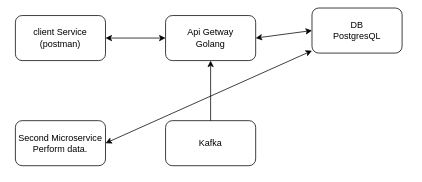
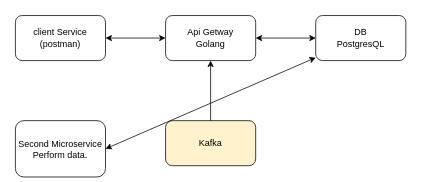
  <mxCell id="0" />
  <mxCell id="1" parent="0" />
  <mxCell id="2" value="client Service&lt;div&gt;(postman)&lt;/div&gt;" style="rounded=1;whiteSpace=wrap;html=1;" vertex="1" parent="1"><mxGeometry x="20" y="20" width="120" height="60" as="geometry" /></mxCell>
  <mxCell id="3" value="Api Getway&lt;div&gt;Golang&lt;/div&gt;" style="whiteSpace=wrap;html=1;rounded=1;" vertex="1" parent="1"><mxGeometry x="220" y="20" width="120" height="60" as="geometry" /></mxCell>
  <mxCell id="4" value="" style="endArrow=classic;startArrow=classic;html=1;rounded=0;exitX=1;exitY=0.5;exitDx=0;exitDy=0;entryX=0;entryY=0.5;entryDx=0;entryDy=0;" edge="1" parent="1" source="2" target="3"><mxGeometry width="50" height="50" relative="1" as="geometry"><mxPoint x="190" y="260" as="sourcePoint" /><mxPoint x="240" y="210" as="targetPoint" /></mxGeometry></mxCell>
- <mxCell id="5" value="DB&lt;br&gt;&lt;div&gt;PostgresQL&lt;/div&gt;" style="whiteSpace=wrap;html=1;rounded=1;" vertex="1" parent="1"><mxGeometry x="415" y="10" width="120" height="60" as="geometry" /></mxCell>
+ <mxCell id="5" value="DB&lt;br&gt;&lt;div&gt;PostgresQL&lt;/div&gt;" style="whiteSpace=wrap;html=1;rounded=1;" vertex="1" parent="1"><mxGeometry x="420" y="20" width="120" height="60" as="geometry" /></mxCell>
  <mxCell id="6" value="" style="endArrow=classic;startArrow=classic;html=1;rounded=0;exitX=1;exitY=0.5;exitDx=0;exitDy=0;entryX=0;entryY=0.5;entryDx=0;entryDy=0;" edge="1" parent="1" source="3" target="5"><mxGeometry width="50" height="50" relative="1" as="geometry"><mxPoint x="150" y="60" as="sourcePoint" /><mxPoint x="230" y="60" as="targetPoint" /></mxGeometry></mxCell>
- <mxCell id="7" value="Kafka" style="whiteSpace=wrap;html=1;rounded=1;" vertex="1" parent="1"><mxGeometry x="220" y="160" width="120" height="60" as="geometry" /></mxCell>
+ <mxCell id="7" value="Kafka" style="whiteSpace=wrap;html=1;rounded=1;fillColor=#fff2cc;" vertex="1" parent="1"><mxGeometry x="220" y="160" width="120" height="60" as="geometry" /></mxCell>
  <mxCell id="8" value="" style="endArrow=none;startArrow=classic;html=1;rounded=0;exitX=0.5;exitY=1;exitDx=0;exitDy=0;entryX=0.5;entryY=0;entryDx=0;entryDy=0;" edge="1" parent="1" source="3" target="7"><mxGeometry width="50" height="50" relative="1" as="geometry"><mxPoint x="270" y="110" as="sourcePoint" /><mxPoint x="350" y="110" as="targetPoint" /></mxGeometry></mxCell>
- <mxCell id="9" value="Second Microservice&lt;br/&gt;&lt;div&gt;Perform data.&lt;/div&gt;" style="whiteSpace=wrap;html=1;rounded=1;" vertex="1" parent="1"><mxGeometry x="20" y="160" width="120" height="60" as="geometry" /></mxCell>
+ <mxCell id="9" value="Second Microservice&lt;br/&gt;&lt;div&gt;Perform data.&lt;/div&gt;" style="whiteSpace=wrap;html=1;rounded=1;" vertex="1" parent="1"><mxGeometry x="20" y="160" width="120" height="75" as="geometry" /></mxCell>
  <mxCell id="10" value="" style="endArrow=classic;startArrow=classic;html=1;rounded=0;exitX=1;exitY=0.5;exitDx=0;exitDy=0;" edge="1" parent="1" source="9" target="5"><mxGeometry width="50" height="50" relative="1" as="geometry"><mxPoint x="150" y="60" as="sourcePoint" /><mxPoint x="230" y="60" as="targetPoint" /></mxGeometry></mxCell>
